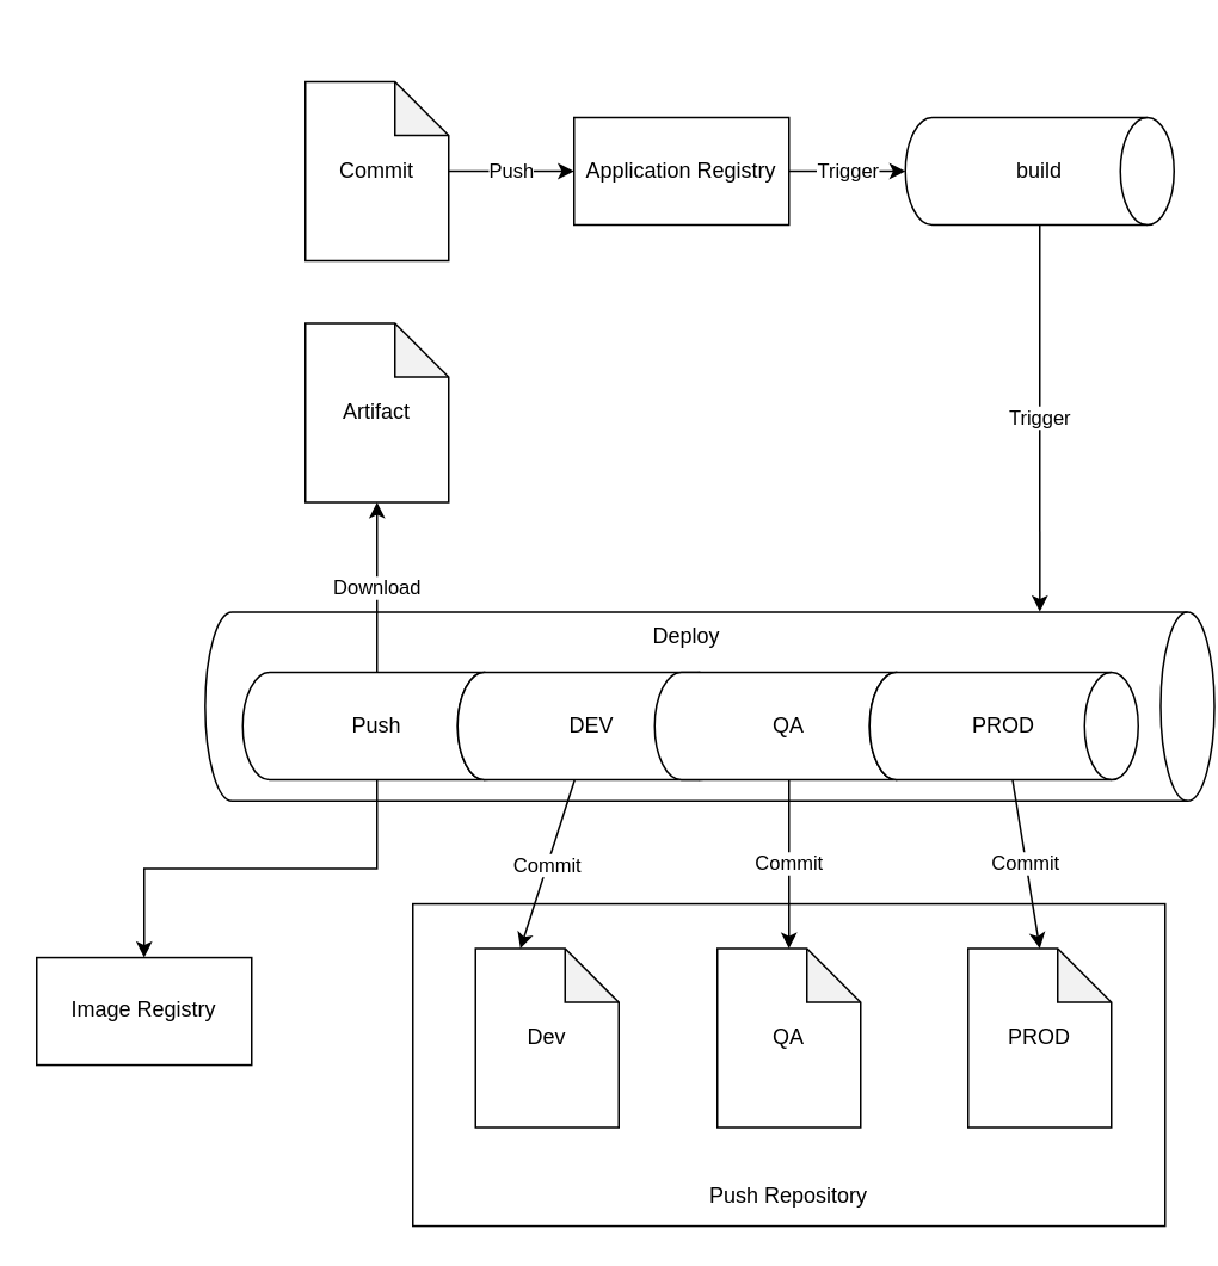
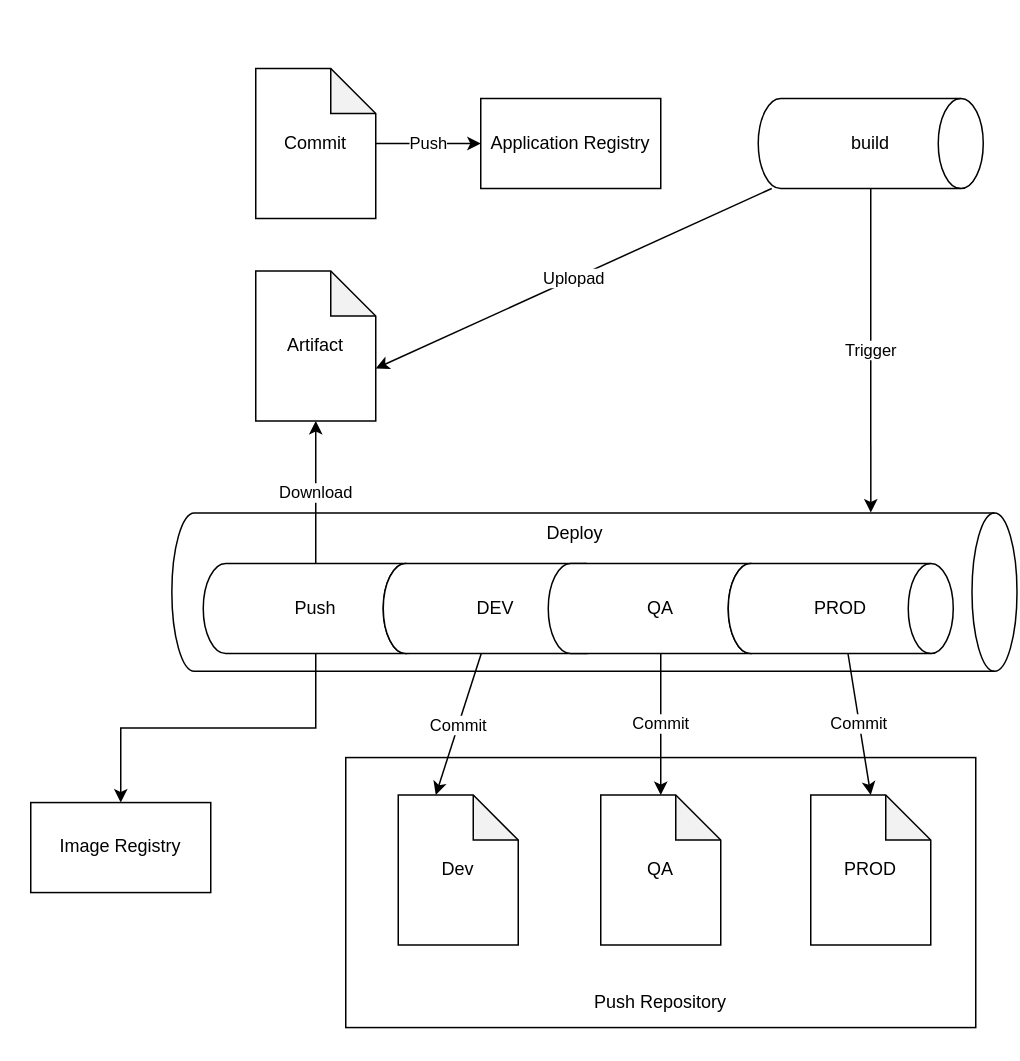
  <mxCell id="0" />
  <mxCell id="1" parent="0" />
  <mxCell id="2" value="Deploy" style="shape=cylinder3;whiteSpace=wrap;html=1;boundedLbl=1;backgroundOutline=1;size=15;rotation=90;verticalAlign=top;horizontal=0;spacingBottom=4;" vertex="1" parent="1"><mxGeometry x="342.97" y="112.36" width="105.63" height="563.43" as="geometry" /></mxCell>
  <mxCell id="3" style="edgeStyle=orthogonalEdgeStyle;rounded=0;orthogonalLoop=1;jettySize=auto;html=1;entryX=0.5;entryY=0;entryDx=0;entryDy=0;" edge="1" parent="1" source="4" target="22"><mxGeometry relative="1" as="geometry" /></mxCell>
  <mxCell id="4" value="Push" style="shape=cylinder2;whiteSpace=wrap;html=1;boundedLbl=1;backgroundOutline=1;size=15;rotation=90;verticalAlign=middle;horizontal=0;" parent="1" vertex="1"><mxGeometry x="180" y="330" width="60" height="150" as="geometry" /></mxCell>
  <mxCell id="5" value="Push Repository" style="rounded=0;whiteSpace=wrap;html=1;verticalAlign=bottom;spacingBottom=7;" parent="1" vertex="1"><mxGeometry x="230" y="504.38" width="420" height="180" as="geometry" /></mxCell>
  <mxCell id="6" value="Commit" style="rounded=0;orthogonalLoop=1;jettySize=auto;html=1;entryX=0;entryY=0;entryDx=25;entryDy=0;entryPerimeter=0;" edge="1" parent="1" source="7" target="15"><mxGeometry relative="1" as="geometry" /></mxCell>
  <mxCell id="7" value="DEV" style="shape=cylinder2;whiteSpace=wrap;html=1;boundedLbl=1;backgroundOutline=1;size=15;rotation=90;verticalAlign=middle;horizontal=0;" parent="1" vertex="1"><mxGeometry x="300" y="330" width="60" height="150" as="geometry" /></mxCell>
- <mxCell id="8" value="Trigger" style="edgeStyle=orthogonalEdgeStyle;rounded=0;orthogonalLoop=1;jettySize=auto;html=1;" parent="1" source="9" target="12" edge="1"><mxGeometry relative="1" as="geometry" /></mxCell>
  <mxCell id="9" value="Application Registry" style="rounded=0;whiteSpace=wrap;html=1;" parent="1" vertex="1"><mxGeometry x="320" y="65" width="120" height="60" as="geometry" /></mxCell>
+ <mxCell id="10" value="Uplopad" style="edgeStyle=none;rounded=0;orthogonalLoop=1;jettySize=auto;html=1;entryX=0;entryY=0;entryDx=80;entryDy=65;entryPerimeter=0;" edge="1" parent="1" source="12" target="24"><mxGeometry relative="1" as="geometry" /></mxCell>
  <mxCell id="11" value="Trigger" style="edgeStyle=orthogonalEdgeStyle;rounded=0;orthogonalLoop=1;jettySize=auto;html=1;entryX=-0.002;entryY=0.173;entryDx=0;entryDy=0;entryPerimeter=0;" edge="1" parent="1" source="12" target="2"><mxGeometry relative="1" as="geometry" /></mxCell>
  <mxCell id="12" value="build" style="shape=cylinder2;whiteSpace=wrap;html=1;boundedLbl=1;backgroundOutline=1;size=15;rotation=90;verticalAlign=middle;horizontal=0;" parent="1" vertex="1"><mxGeometry x="550" y="20" width="60" height="150" as="geometry" /></mxCell>
  <mxCell id="13" value="Push" style="edgeStyle=orthogonalEdgeStyle;rounded=0;orthogonalLoop=1;jettySize=auto;html=1;entryX=0;entryY=0.5;entryDx=0;entryDy=0;" edge="1" parent="1" source="14" target="9"><mxGeometry relative="1" as="geometry" /></mxCell>
  <mxCell id="14" value="Commit" style="shape=note;whiteSpace=wrap;html=1;backgroundOutline=1;darkOpacity=0.05;" parent="1" vertex="1"><mxGeometry x="170" y="45" width="80" height="100" as="geometry" /></mxCell>
  <mxCell id="15" value="Dev" style="shape=note;whiteSpace=wrap;html=1;backgroundOutline=1;darkOpacity=0.05;" parent="1" vertex="1"><mxGeometry x="265" y="529.38" width="80" height="100" as="geometry" /></mxCell>
  <mxCell id="16" value="PROD" style="shape=note;whiteSpace=wrap;html=1;backgroundOutline=1;darkOpacity=0.05;" parent="1" vertex="1"><mxGeometry x="540" y="529.38" width="80" height="100" as="geometry" /></mxCell>
  <mxCell id="17" value="QA" style="shape=note;whiteSpace=wrap;html=1;backgroundOutline=1;darkOpacity=0.05;" parent="1" vertex="1"><mxGeometry x="400" y="529.38" width="80" height="100" as="geometry" /></mxCell>
  <mxCell id="18" value="Commit" style="edgeStyle=none;rounded=0;orthogonalLoop=1;jettySize=auto;html=1;entryX=0.5;entryY=0;entryDx=0;entryDy=0;entryPerimeter=0;" edge="1" parent="1" source="19" target="17"><mxGeometry relative="1" as="geometry" /></mxCell>
  <mxCell id="19" value="QA" style="shape=cylinder2;whiteSpace=wrap;html=1;boundedLbl=1;backgroundOutline=1;size=15;rotation=90;verticalAlign=middle;horizontal=0;" parent="1" vertex="1"><mxGeometry x="410" y="330" width="60" height="150" as="geometry" /></mxCell>
  <mxCell id="20" value="Commit" style="edgeStyle=none;rounded=0;orthogonalLoop=1;jettySize=auto;html=1;entryX=0.5;entryY=0;entryDx=0;entryDy=0;entryPerimeter=0;" edge="1" parent="1" source="21" target="16"><mxGeometry relative="1" as="geometry" /></mxCell>
  <mxCell id="21" value="PROD" style="shape=cylinder2;whiteSpace=wrap;html=1;boundedLbl=1;backgroundOutline=1;size=15;rotation=90;verticalAlign=middle;horizontal=0;" parent="1" vertex="1"><mxGeometry x="530" y="330" width="60" height="150" as="geometry" /></mxCell>
  <mxCell id="22" value="Image Registry" style="rounded=0;whiteSpace=wrap;html=1;" parent="1" vertex="1"><mxGeometry x="20" y="534.38" width="120" height="60" as="geometry" /></mxCell>
  <mxCell id="23" value="Download" style="edgeStyle=orthogonalEdgeStyle;rounded=0;orthogonalLoop=1;jettySize=auto;html=1;startArrow=classic;startFill=1;endArrow=none;endFill=0;" edge="1" parent="1" source="24" target="4"><mxGeometry relative="1" as="geometry" /></mxCell>
  <mxCell id="24" value="Artifact" style="shape=note;whiteSpace=wrap;html=1;backgroundOutline=1;darkOpacity=0.05;" vertex="1" parent="1"><mxGeometry x="170" y="180" width="80" height="100" as="geometry" /></mxCell>
